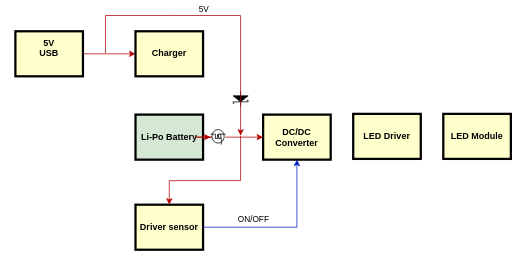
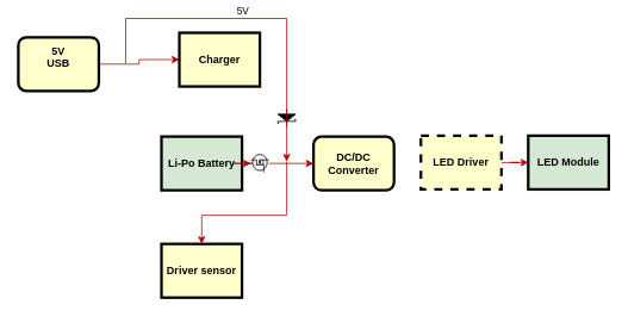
  <mxCell id="0" />
  <mxCell id="1" parent="0" />
  <mxCell id="2" value="" style="edgeStyle=orthogonalEdgeStyle;rounded=0;orthogonalLoop=1;jettySize=auto;html=1;fillColor=#e51400;strokeColor=#B20000;" edge="1" parent="1" source="3" target="4"><mxGeometry relative="1" as="geometry" /></mxCell>
- <mxCell id="3" value="5V&#10;USB&#10;" style="whiteSpace=wrap;align=center;verticalAlign=middle;fontStyle=1;strokeWidth=3;fillColor=#FFFFCC" parent="1" vertex="1"><mxGeometry x="20" y="41" width="90" height="60" as="geometry" /></mxCell>
- <mxCell id="4" value="Charger" style="whiteSpace=wrap;align=center;verticalAlign=middle;fontStyle=1;strokeWidth=3;fillColor=#FFFFCC" vertex="1" parent="1"><mxGeometry x="180" y="41" width="90" height="60" as="geometry" /></mxCell>
- <mxCell id="5" value="DC/DC Converter" style="whiteSpace=wrap;align=center;verticalAlign=middle;fontStyle=1;strokeWidth=3;fillColor=#FFFFCC" vertex="1" parent="1"><mxGeometry x="350" y="152" width="90" height="60" as="geometry" /></mxCell>
- <mxCell id="6" value="LED Module" style="whiteSpace=wrap;align=center;verticalAlign=middle;fontStyle=1;strokeWidth=3;fillColor=#FFFFCC" vertex="1" parent="1"><mxGeometry x="590" y="151" width="90" height="60" as="geometry" /></mxCell>
+ <mxCell id="3" value="5V&#10;USB&#10;" style="whiteSpace=wrap;align=center;verticalAlign=middle;fontStyle=1;strokeWidth=3;fillColor=#FFFFCC;rounded=1;" parent="1" vertex="1"><mxGeometry x="20" y="41" width="90" height="60" as="geometry" /></mxCell>
+ <mxCell id="4" value="Charger" style="whiteSpace=wrap;align=center;verticalAlign=middle;fontStyle=1;strokeWidth=3;fillColor=#FFFFCC" vertex="1" parent="1"><mxGeometry x="200" y="36" width="90" height="60" as="geometry" /></mxCell>
+ <mxCell id="5" value="DC/DC Converter" style="whiteSpace=wrap;align=center;verticalAlign=middle;fontStyle=1;strokeWidth=3;fillColor=#FFFFCC;rounded=1;" vertex="1" parent="1"><mxGeometry x="350" y="152" width="90" height="60" as="geometry" /></mxCell>
+ <mxCell id="6" value="LED Module" style="whiteSpace=wrap;align=center;verticalAlign=middle;fontStyle=1;strokeWidth=3;fillColor=#d5e8d4;" vertex="1" parent="1"><mxGeometry x="590" y="151" width="90" height="60" as="geometry" /></mxCell>
  <mxCell id="7" value="" style="edgeStyle=orthogonalEdgeStyle;rounded=0;orthogonalLoop=1;jettySize=auto;html=1;fillColor=#e51400;strokeColor=#B20000;" edge="1" parent="1" source="16" target="5"><mxGeometry relative="1" as="geometry" /></mxCell>
  <mxCell id="8" value="Li-Po Battery" style="whiteSpace=wrap;align=center;verticalAlign=middle;fontStyle=1;strokeWidth=3;fillColor=#d5e8d4;" vertex="1" parent="1"><mxGeometry x="180" y="152" width="90" height="60" as="geometry" /></mxCell>
- <mxCell id="10" value="LED Driver" style="whiteSpace=wrap;align=center;verticalAlign=middle;fontStyle=1;strokeWidth=3;fillColor=#FFFFCC" vertex="1" parent="1"><mxGeometry x="470" y="151" width="90" height="60" as="geometry" /></mxCell>
+ <mxCell id="9" value="" style="edgeStyle=orthogonalEdgeStyle;rounded=0;orthogonalLoop=1;jettySize=auto;html=1;fillColor=#e51400;strokeColor=#B20000;" edge="1" parent="1" source="10" target="6"><mxGeometry relative="1" as="geometry" /></mxCell>
+ <mxCell id="10" value="LED Driver" style="whiteSpace=wrap;align=center;verticalAlign=middle;fontStyle=1;strokeWidth=3;fillColor=#FFFFCC;dashed=1;" vertex="1" parent="1"><mxGeometry x="470" y="151" width="90" height="60" as="geometry" /></mxCell>
  <mxCell id="11" value="Driver sensor" style="whiteSpace=wrap;align=center;verticalAlign=middle;fontStyle=1;strokeWidth=3;fillColor=#FFFFCC" vertex="1" parent="1"><mxGeometry x="180" y="272" width="90" height="60" as="geometry" /></mxCell>
  <mxCell id="12" value="" style="pointerEvents=1;fillColor=strokeColor;verticalLabelPosition=bottom;shadow=0;dashed=0;align=center;html=1;verticalAlign=top;shape=mxgraph.electrical.diodes.schottky_diode;rotation=90;" vertex="1" parent="1"><mxGeometry x="310" y="121" width="20" height="20" as="geometry" /></mxCell>
  <mxCell id="13" value="" style="endArrow=classic;html=1;rounded=0;fillColor=#e51400;strokeColor=#B20000;" edge="1" parent="1"><mxGeometry width="50" height="50" relative="1" as="geometry"><mxPoint x="140" y="70" as="sourcePoint" /><mxPoint x="320" y="180" as="targetPoint" /><Array as="points"><mxPoint x="140" y="20" /><mxPoint x="230" y="20" /><mxPoint x="320" y="20" /></Array></mxGeometry></mxCell>
  <mxCell id="14" value="5V" style="edgeLabel;html=1;align=center;verticalAlign=middle;resizable=0;points=[];" vertex="1" connectable="0" parent="13"><mxGeometry x="-0.068" relative="1" as="geometry"><mxPoint x="-2" y="-9" as="offset" /></mxGeometry></mxCell>
  <mxCell id="15" value="" style="edgeStyle=orthogonalEdgeStyle;rounded=0;orthogonalLoop=1;jettySize=auto;html=1;fillColor=#e51400;strokeColor=#B20000;" edge="1" parent="1" source="8" target="16"><mxGeometry relative="1" as="geometry"><mxPoint x="270" y="182" as="sourcePoint" /><mxPoint x="350" y="182" as="targetPoint" /></mxGeometry></mxCell>
  <mxCell id="16" value="" style="verticalLabelPosition=bottom;shadow=0;dashed=0;align=center;html=1;verticalAlign=top;shape=mxgraph.electrical.mosfets1.p-channel_mosfet_1;rotation=-90;" vertex="1" parent="1"><mxGeometry x="280" y="172" width="20" height="20" as="geometry" /></mxCell>
  <mxCell id="17" value="" style="edgeStyle=orthogonalEdgeStyle;rounded=0;orthogonalLoop=1;jettySize=auto;html=1;fillColor=#e51400;strokeColor=#B20000;entryX=0.5;entryY=0;entryDx=0;entryDy=0;" edge="1" parent="1" target="11"><mxGeometry relative="1" as="geometry"><mxPoint x="320" y="180" as="sourcePoint" /><mxPoint x="220" y="240" as="targetPoint" /><Array as="points"><mxPoint x="320" y="240" /><mxPoint x="225" y="240" /></Array></mxGeometry></mxCell>
- <mxCell id="18" value="" style="edgeStyle=orthogonalEdgeStyle;rounded=0;orthogonalLoop=1;jettySize=auto;html=1;fillColor=#0050ef;strokeColor=#001DBC;exitX=1;exitY=0.5;exitDx=0;exitDy=0;entryX=0.5;entryY=1;entryDx=0;entryDy=0;" edge="1" parent="1" source="11" target="5"><mxGeometry relative="1" as="geometry"><mxPoint x="370" y="294.5" as="sourcePoint" /><mxPoint x="370" y="375.5" as="targetPoint" /></mxGeometry></mxCell>
- <mxCell id="19" value="ON/OFF" style="edgeLabel;html=1;align=center;verticalAlign=middle;resizable=0;points=[];" vertex="1" connectable="0" parent="18"><mxGeometry x="-0.388" y="-2" relative="1" as="geometry"><mxPoint y="-14" as="offset" /></mxGeometry></mxCell>
